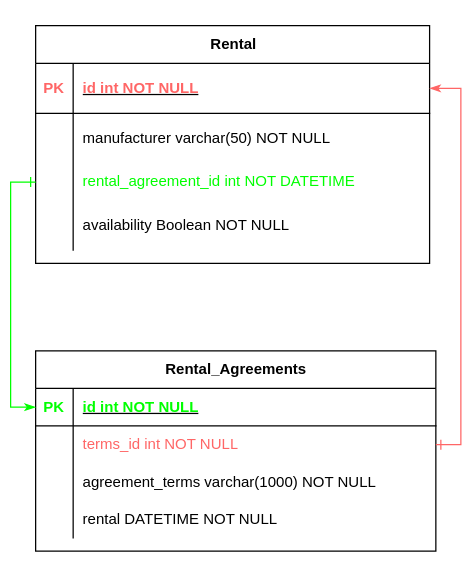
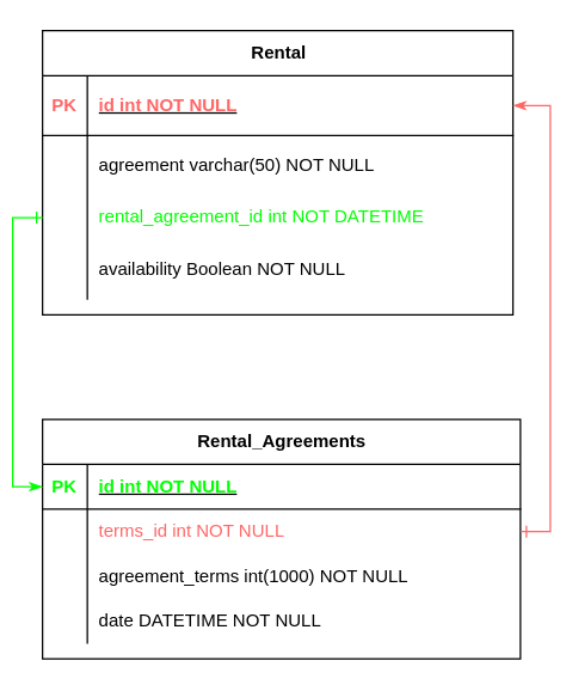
  <mxCell id="0" />
  <mxCell id="1" parent="0" />
  <mxCell id="2" value="Rental" style="shape=table;startSize=30;container=1;collapsible=1;childLayout=tableLayout;fixedRows=1;rowLines=0;fontStyle=1;align=center;resizeLast=1;html=1;" parent="1" vertex="1"><mxGeometry x="20" y="20" width="315" height="190" as="geometry" /></mxCell>
  <mxCell id="3" value="" style="shape=tableRow;horizontal=0;startSize=0;swimlaneHead=0;swimlaneBody=0;fillColor=none;collapsible=0;dropTarget=0;points=[[0,0.5],[1,0.5]];portConstraint=eastwest;top=0;left=0;right=0;bottom=1;" parent="2" vertex="1"><mxGeometry y="30" width="315" height="40" as="geometry" /></mxCell>
  <mxCell id="4" value="&lt;font color=&quot;#ff6666&quot;&gt;PK&lt;/font&gt;" style="shape=partialRectangle;connectable=0;fillColor=none;top=0;left=0;bottom=0;right=0;fontStyle=1;overflow=hidden;whiteSpace=wrap;html=1;" parent="3" vertex="1"><mxGeometry width="30" height="40" as="geometry"><mxRectangle width="30" height="40" as="alternateBounds" /></mxGeometry></mxCell>
  <mxCell id="5" value="&lt;font color=&quot;#ff6666&quot;&gt;id int NOT NULL&lt;/font&gt;" style="shape=partialRectangle;connectable=0;fillColor=none;top=0;left=0;bottom=0;right=0;align=left;spacingLeft=6;fontStyle=5;overflow=hidden;whiteSpace=wrap;html=1;" parent="3" vertex="1"><mxGeometry x="30" width="285" height="40" as="geometry"><mxRectangle width="285" height="40" as="alternateBounds" /></mxGeometry></mxCell>
  <mxCell id="6" value="" style="shape=tableRow;horizontal=0;startSize=0;swimlaneHead=0;swimlaneBody=0;fillColor=none;collapsible=0;dropTarget=0;points=[[0,0.5],[1,0.5]];portConstraint=eastwest;top=0;left=0;right=0;bottom=0;" parent="2" vertex="1"><mxGeometry y="70" width="315" height="40" as="geometry" /></mxCell>
  <mxCell id="7" value="" style="shape=partialRectangle;connectable=0;fillColor=none;top=0;left=0;bottom=0;right=0;editable=1;overflow=hidden;whiteSpace=wrap;html=1;" parent="6" vertex="1"><mxGeometry width="30" height="40" as="geometry"><mxRectangle width="30" height="40" as="alternateBounds" /></mxGeometry></mxCell>
- <mxCell id="8" value="manufacturer varchar(50) NOT NULL" style="shape=partialRectangle;connectable=0;fillColor=none;top=0;left=0;bottom=0;right=0;align=left;spacingLeft=6;overflow=hidden;whiteSpace=wrap;html=1;" parent="6" vertex="1"><mxGeometry x="30" width="285" height="40" as="geometry"><mxRectangle width="285" height="40" as="alternateBounds" /></mxGeometry></mxCell>
+ <mxCell id="8" value="agreement varchar(50) NOT NULL" style="shape=partialRectangle;connectable=0;fillColor=none;top=0;left=0;bottom=0;right=0;align=left;spacingLeft=6;overflow=hidden;whiteSpace=wrap;html=1;" parent="6" vertex="1"><mxGeometry x="30" width="285" height="40" as="geometry"><mxRectangle width="285" height="40" as="alternateBounds" /></mxGeometry></mxCell>
  <mxCell id="9" value="" style="shape=tableRow;horizontal=0;startSize=0;swimlaneHead=0;swimlaneBody=0;fillColor=none;collapsible=0;dropTarget=0;points=[[0,0.5],[1,0.5]];portConstraint=eastwest;top=0;left=0;right=0;bottom=0;" parent="2" vertex="1"><mxGeometry y="110" width="315" height="30" as="geometry" /></mxCell>
  <mxCell id="10" value="" style="shape=partialRectangle;connectable=0;fillColor=none;top=0;left=0;bottom=0;right=0;editable=1;overflow=hidden;whiteSpace=wrap;html=1;" parent="9" vertex="1"><mxGeometry width="30" height="30" as="geometry"><mxRectangle width="30" height="30" as="alternateBounds" /></mxGeometry></mxCell>
  <mxCell id="11" value="&lt;font color=&quot;#00ff00&quot;&gt;rental_agreement_id int NOT DATETIME&lt;/font&gt;" style="shape=partialRectangle;connectable=0;fillColor=none;top=0;left=0;bottom=0;right=0;align=left;spacingLeft=6;overflow=hidden;whiteSpace=wrap;html=1;" parent="9" vertex="1"><mxGeometry x="30" width="285" height="30" as="geometry"><mxRectangle width="285" height="30" as="alternateBounds" /></mxGeometry></mxCell>
  <mxCell id="12" value="" style="shape=tableRow;horizontal=0;startSize=0;swimlaneHead=0;swimlaneBody=0;fillColor=none;collapsible=0;dropTarget=0;points=[[0,0.5],[1,0.5]];portConstraint=eastwest;top=0;left=0;right=0;bottom=0;" parent="2" vertex="1"><mxGeometry y="140" width="315" height="40" as="geometry" /></mxCell>
  <mxCell id="13" value="" style="shape=partialRectangle;connectable=0;fillColor=none;top=0;left=0;bottom=0;right=0;editable=1;overflow=hidden;whiteSpace=wrap;html=1;" parent="12" vertex="1"><mxGeometry width="30" height="40" as="geometry"><mxRectangle width="30" height="40" as="alternateBounds" /></mxGeometry></mxCell>
  <mxCell id="14" value="availability Boolean NOT NULL" style="shape=partialRectangle;connectable=0;fillColor=none;top=0;left=0;bottom=0;right=0;align=left;spacingLeft=6;overflow=hidden;whiteSpace=wrap;html=1;" parent="12" vertex="1"><mxGeometry x="30" width="285" height="40" as="geometry"><mxRectangle width="285" height="40" as="alternateBounds" /></mxGeometry></mxCell>
  <mxCell id="15" value="Rental_Agreements" style="shape=table;startSize=30;container=1;collapsible=1;childLayout=tableLayout;fixedRows=1;rowLines=0;fontStyle=1;align=center;resizeLast=1;html=1;" parent="1" vertex="1"><mxGeometry x="20" y="280" width="320" height="160" as="geometry" /></mxCell>
  <mxCell id="16" value="" style="shape=tableRow;horizontal=0;startSize=0;swimlaneHead=0;swimlaneBody=0;fillColor=none;collapsible=0;dropTarget=0;points=[[0,0.5],[1,0.5]];portConstraint=eastwest;top=0;left=0;right=0;bottom=1;" parent="15" vertex="1"><mxGeometry y="30" width="320" height="30" as="geometry" /></mxCell>
  <mxCell id="17" value="&lt;font color=&quot;#00ff00&quot;&gt;PK&lt;/font&gt;" style="shape=partialRectangle;connectable=0;fillColor=none;top=0;left=0;bottom=0;right=0;fontStyle=1;overflow=hidden;whiteSpace=wrap;html=1;" parent="16" vertex="1"><mxGeometry width="30" height="30" as="geometry"><mxRectangle width="30" height="30" as="alternateBounds" /></mxGeometry></mxCell>
  <mxCell id="18" value="&lt;font color=&quot;#00ff00&quot;&gt;id int NOT NULL&lt;/font&gt;" style="shape=partialRectangle;connectable=0;fillColor=none;top=0;left=0;bottom=0;right=0;align=left;spacingLeft=6;fontStyle=5;overflow=hidden;whiteSpace=wrap;html=1;" parent="16" vertex="1"><mxGeometry x="30" width="290" height="30" as="geometry"><mxRectangle width="290" height="30" as="alternateBounds" /></mxGeometry></mxCell>
  <mxCell id="19" value="" style="shape=tableRow;horizontal=0;startSize=0;swimlaneHead=0;swimlaneBody=0;fillColor=none;collapsible=0;dropTarget=0;points=[[0,0.5],[1,0.5]];portConstraint=eastwest;top=0;left=0;right=0;bottom=0;" parent="15" vertex="1"><mxGeometry y="60" width="320" height="30" as="geometry" /></mxCell>
  <mxCell id="20" value="" style="shape=partialRectangle;connectable=0;fillColor=none;top=0;left=0;bottom=0;right=0;editable=1;overflow=hidden;whiteSpace=wrap;html=1;" parent="19" vertex="1"><mxGeometry width="30" height="30" as="geometry"><mxRectangle width="30" height="30" as="alternateBounds" /></mxGeometry></mxCell>
  <mxCell id="21" value="&lt;font color=&quot;#ff6666&quot;&gt;terms_id int NOT NULL&lt;/font&gt;" style="shape=partialRectangle;connectable=0;fillColor=none;top=0;left=0;bottom=0;right=0;align=left;spacingLeft=6;overflow=hidden;whiteSpace=wrap;html=1;" parent="19" vertex="1"><mxGeometry x="30" width="290" height="30" as="geometry"><mxRectangle width="290" height="30" as="alternateBounds" /></mxGeometry></mxCell>
  <mxCell id="22" value="" style="shape=tableRow;horizontal=0;startSize=0;swimlaneHead=0;swimlaneBody=0;fillColor=none;collapsible=0;dropTarget=0;points=[[0,0.5],[1,0.5]];portConstraint=eastwest;top=0;left=0;right=0;bottom=0;" parent="15" vertex="1"><mxGeometry y="90" width="320" height="30" as="geometry" /></mxCell>
  <mxCell id="23" value="" style="shape=partialRectangle;connectable=0;fillColor=none;top=0;left=0;bottom=0;right=0;editable=1;overflow=hidden;whiteSpace=wrap;html=1;" parent="22" vertex="1"><mxGeometry width="30" height="30" as="geometry"><mxRectangle width="30" height="30" as="alternateBounds" /></mxGeometry></mxCell>
- <mxCell id="24" value="agreement_terms varchar(1000) NOT NULL" style="shape=partialRectangle;connectable=0;fillColor=none;top=0;left=0;bottom=0;right=0;align=left;spacingLeft=6;overflow=hidden;whiteSpace=wrap;html=1;" parent="22" vertex="1"><mxGeometry x="30" width="290" height="30" as="geometry"><mxRectangle width="290" height="30" as="alternateBounds" /></mxGeometry></mxCell>
+ <mxCell id="24" value="agreement_terms int(1000) NOT NULL" style="shape=partialRectangle;connectable=0;fillColor=none;top=0;left=0;bottom=0;right=0;align=left;spacingLeft=6;overflow=hidden;whiteSpace=wrap;html=1;" parent="22" vertex="1"><mxGeometry x="30" width="290" height="30" as="geometry"><mxRectangle width="290" height="30" as="alternateBounds" /></mxGeometry></mxCell>
  <mxCell id="25" value="" style="shape=tableRow;horizontal=0;startSize=0;swimlaneHead=0;swimlaneBody=0;fillColor=none;collapsible=0;dropTarget=0;points=[[0,0.5],[1,0.5]];portConstraint=eastwest;top=0;left=0;right=0;bottom=0;" parent="15" vertex="1"><mxGeometry y="120" width="320" height="30" as="geometry" /></mxCell>
  <mxCell id="26" value="" style="shape=partialRectangle;connectable=0;fillColor=none;top=0;left=0;bottom=0;right=0;editable=1;overflow=hidden;whiteSpace=wrap;html=1;" parent="25" vertex="1"><mxGeometry width="30" height="30" as="geometry"><mxRectangle width="30" height="30" as="alternateBounds" /></mxGeometry></mxCell>
- <mxCell id="27" value="rental DATETIME NOT NULL" style="shape=partialRectangle;connectable=0;fillColor=none;top=0;left=0;bottom=0;right=0;align=left;spacingLeft=6;overflow=hidden;whiteSpace=wrap;html=1;" parent="25" vertex="1"><mxGeometry x="30" width="290" height="30" as="geometry"><mxRectangle width="290" height="30" as="alternateBounds" /></mxGeometry></mxCell>
+ <mxCell id="27" value="date DATETIME NOT NULL" style="shape=partialRectangle;connectable=0;fillColor=none;top=0;left=0;bottom=0;right=0;align=left;spacingLeft=6;overflow=hidden;whiteSpace=wrap;html=1;" parent="25" vertex="1"><mxGeometry x="30" width="290" height="30" as="geometry"><mxRectangle width="290" height="30" as="alternateBounds" /></mxGeometry></mxCell>
  <mxCell id="28" style="edgeStyle=orthogonalEdgeStyle;rounded=0;orthogonalLoop=1;jettySize=auto;html=1;entryX=1;entryY=0.5;entryDx=0;entryDy=0;exitX=1;exitY=0.5;exitDx=0;exitDy=0;startArrow=ERone;startFill=0;endArrow=classicThin;endFill=1;strokeColor=#FF6666;" parent="1" source="19" target="3" edge="1"><mxGeometry relative="1" as="geometry" /></mxCell>
  <mxCell id="29" style="edgeStyle=orthogonalEdgeStyle;rounded=0;orthogonalLoop=1;jettySize=auto;html=1;entryX=0;entryY=0.5;entryDx=0;entryDy=0;exitX=0;exitY=0.5;exitDx=0;exitDy=0;startArrow=ERone;startFill=0;endArrow=classicThin;endFill=1;strokeColor=#00FF00;" parent="1" source="9" target="16" edge="1"><mxGeometry relative="1" as="geometry" /></mxCell>
